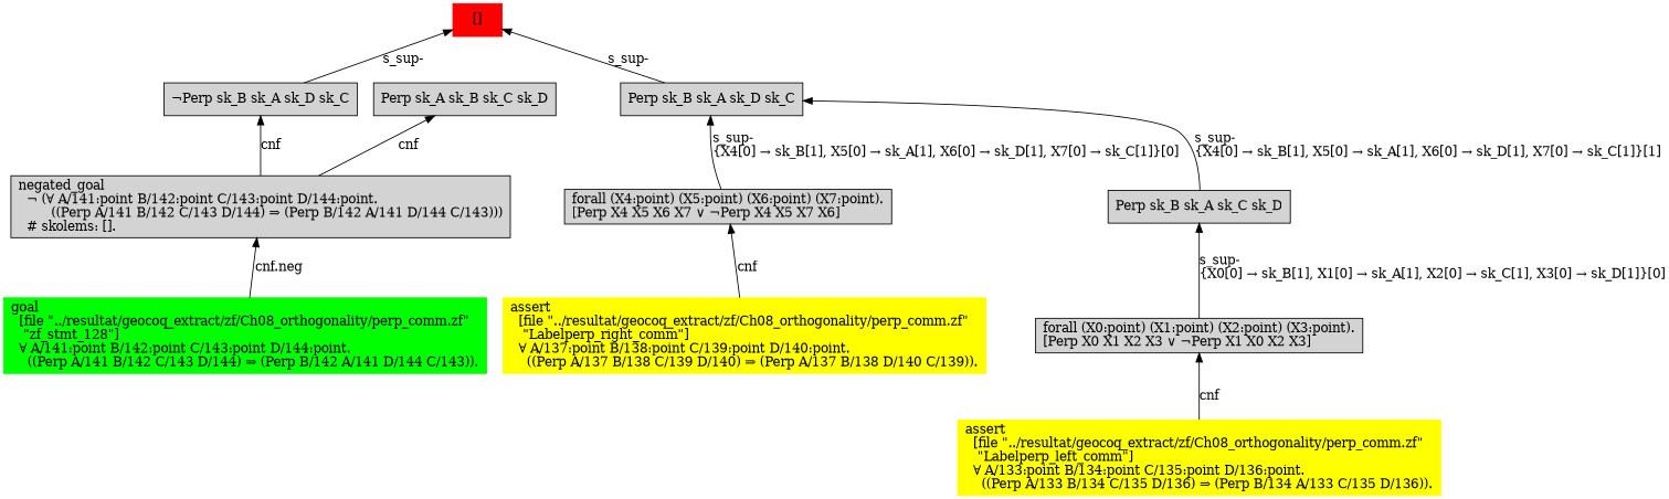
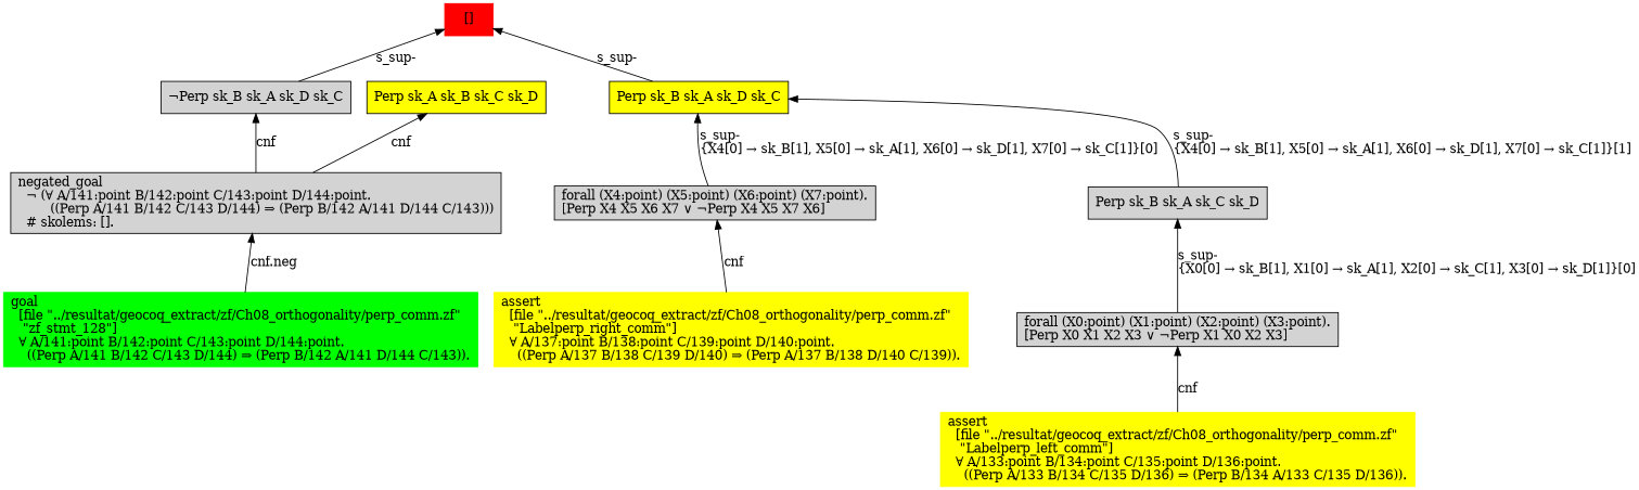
  digraph {
    node [shape=box style=filled]
    edge [dir=back]
    n1 [color=red label="[]"]
    n2 [label="¬Perp sk_B sk_A sk_D sk_C\l"]
-   n3 [label="Perp sk_B sk_A sk_D sk_C\l"]
+   n3 [label="Perp sk_B sk_A sk_D sk_C\l" fillcolor=yellow]
    n4 [label="negated_goal\l  ¬ (∀ A/141:point B/142:point C/143:point D/144:point.\l        ((Perp A/141 B/142 C/143 D/144) ⇒ (Perp B/142 A/141 D/144 C/143)))\l  # skolems: [].\l"]
    n5 [label="forall (X4:point) (X5:point) (X6:point) (X7:point).\l[Perp X4 X5 X6 X7 ∨ ¬Perp X4 X5 X7 X6]\l"]
    n6 [label="Perp sk_B sk_A sk_C sk_D\l"]
    n7 [color=green label="goal\l  [file \"../resultat/geocoq_extract/zf/Ch08_orthogonality/perp_comm.zf\" \l   \"zf_stmt_128\"]\l  ∀ A/141:point B/142:point C/143:point D/144:point.\l    ((Perp A/141 B/142 C/143 D/144) ⇒ (Perp B/142 A/141 D/144 C/143)).\l"]
    n8 [color=yellow label="assert\l  [file \"../resultat/geocoq_extract/zf/Ch08_orthogonality/perp_comm.zf\" \l   \"Labelperp_right_comm\"]\l  ∀ A/137:point B/138:point C/139:point D/140:point.\l    ((Perp A/137 B/138 C/139 D/140) ⇒ (Perp A/137 B/138 D/140 C/139)).\l"]
    n9 [label="forall (X0:point) (X1:point) (X2:point) (X3:point).\l[Perp X0 X1 X2 X3 ∨ ¬Perp X1 X0 X2 X3]\l"]
    n10 [color=yellow label="assert\l  [file \"../resultat/geocoq_extract/zf/Ch08_orthogonality/perp_comm.zf\" \l   \"Labelperp_left_comm\"]\l  ∀ A/133:point B/134:point C/135:point D/136:point.\l    ((Perp A/133 B/134 C/135 D/136) ⇒ (Perp B/134 A/133 C/135 D/136)).\l"]
-   n11 [label="Perp sk_A sk_B sk_C sk_D\l"]
+   n11 [label="Perp sk_A sk_B sk_C sk_D\l" fillcolor=yellow]
    n1 -> n2 [label="s_sup-\l"]
    n1 -> n3 [label="s_sup-\l"]
    n2 -> n4 [label=cnf]
    n3 -> n5 [label="s_sup-\l\{X4[0] → sk_B[1], X5[0] → sk_A[1], X6[0] → sk_D[1], X7[0] → sk_C[1]\}[0]\l"]
    n3 -> n6 [label="s_sup-\l\{X4[0] → sk_B[1], X5[0] → sk_A[1], X6[0] → sk_D[1], X7[0] → sk_C[1]\}[1]\l"]
    n4 -> n7 [label="cnf.neg"]
    n5 -> n8 [label=cnf]
    n6 -> n9 [label="s_sup-\l\{X0[0] → sk_B[1], X1[0] → sk_A[1], X2[0] → sk_C[1], X3[0] → sk_D[1]\}[0]\l"]
    n9 -> n10 [label=cnf]
    n11 -> n4 [label=cnf]
  }
